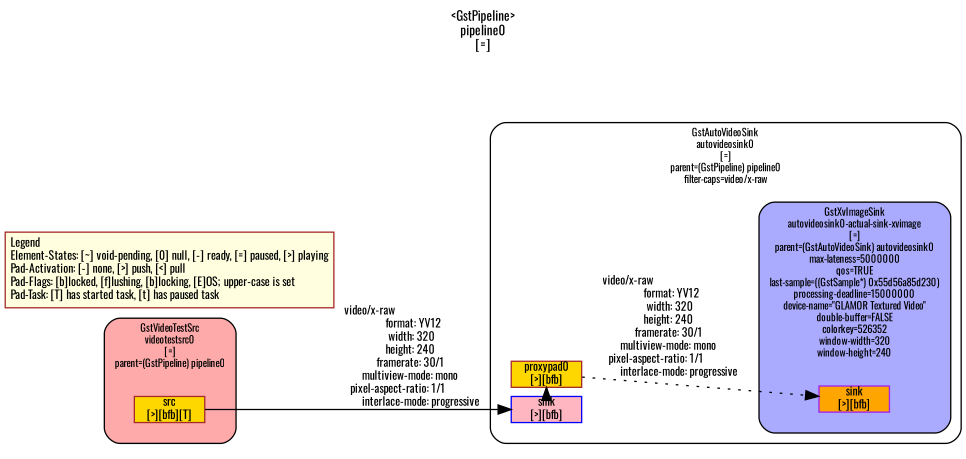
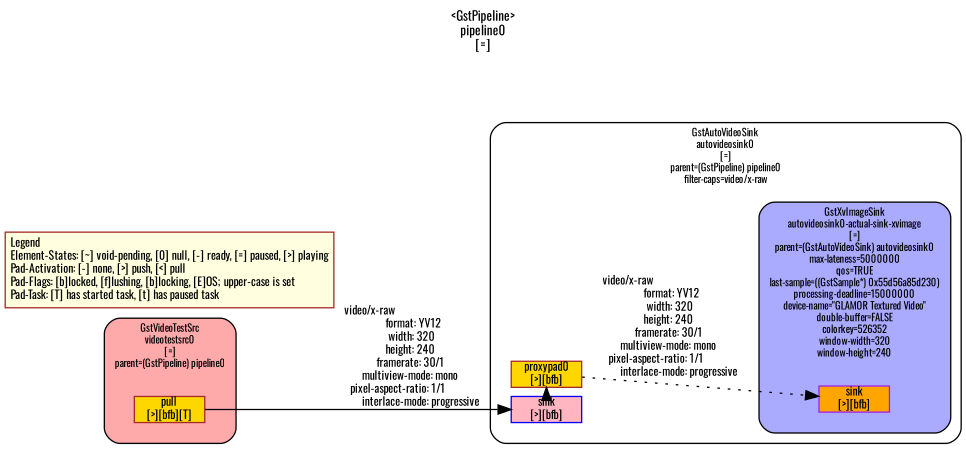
  digraph {
    fontname=Oswald
    fontsize=10
    label="<GstPipeline>\npipeline0\n[=]"
    labelloc=t
    nodesep=.1
    rankdir=LR
    ranksep=.2
    node [color=brown fillcolor=gold fontname=Oswald fontsize=9 margin="0.0,0.0" shape=box style="filled,solid"]
    edge [fontname=Oswald fontsize=9 labelfontsize=6 style=dotted arrowhead=normal]
    n1 [height=0.2 label="proxypad0\n[>][bfb]"]
    n2 [color=blue fillcolor=lightpink height=0.2 label="sink\n[>][bfb]"]
    n3 [color=purple fillcolor=orange height=0.2 label="sink\n[>][bfb]"]
-   n4 [height=0.2 label="src\n[>][bfb][T]"]
+   n4 [height=0.2 label="pull\n[>][bfb][T]"]
    n5 [label="Legend\lElement-States: [~] void-pending, [0] null, [-] ready, [=] paused, [>] playing\lPad-Activation: [-] none, [>] push, [<] pull\lPad-Flags: [b]locked, [f]lushing, [b]locking, [E]OS; upper-case is set\lPad-Task: [T] has started task, [t] has paused task\l" margin="0.05,0.05" style=filled fillcolor=lightyellow]
    subgraph cluster_1 {
      color=black
      fillcolor="#ffffff"
      fontsize=8
      label="GstAutoVideoSink\nautovideosink0\n[=]\nparent=(GstPipeline) pipeline0\nfilter-caps=video/x-raw"
      style="filled,rounded"
      subgraph cluster_2 {
        color=black
        fillcolor="#ffffff"
        fontsize=8
        label=""
        style=invis
        n1
        n2
      }
      subgraph cluster_3 {
        color=black
        fillcolor="#aaaaff"
        fontsize=8
        label="GstXvImageSink\nautovideosink0-actual-sink-xvimage\n[=]\nparent=(GstAutoVideoSink) autovideosink0\nmax-lateness=5000000\nqos=TRUE\nlast-sample=((GstSample*) 0x55d56a85d230)\nprocessing-deadline=15000000\ndevice-name=\"GLAMOR Textured Video\"\ndouble-buffer=FALSE\ncolorkey=526352\nwindow-width=320\nwindow-height=240"
        style="filled,rounded"
        subgraph cluster_4 {
          color=black
          fillcolor="#aaaaff"
          fontsize=8
          label=""
          style=invis
          n3
        }
      }
    }
    subgraph cluster_5 {
      color=black
      fillcolor="#ffaaaa"
      fontsize=8
      label="GstVideoTestSrc\nvideotestsrc0\n[=]\nparent=(GstPipeline) pipeline0"
      style="filled,rounded"
      subgraph cluster_6 {
        color=black
        fillcolor="#ffaaaa"
        fontsize=8
        label=""
        style=invis
        n4
      }
    }
    n1 -> n3 [label="video/x-raw\l              format: YV12\l               width: 320\l              height: 240\l           framerate: 30/1\l      multiview-mode: mono\l  pixel-aspect-ratio: 1/1\l      interlace-mode: progressive\l"]
    n2 -> n1 [minlen=0]
    n4 -> n2 [label="video/x-raw\l              format: YV12\l               width: 320\l              height: 240\l           framerate: 30/1\l      multiview-mode: mono\l  pixel-aspect-ratio: 1/1\l      interlace-mode: progressive\l" style=solid]
  }
